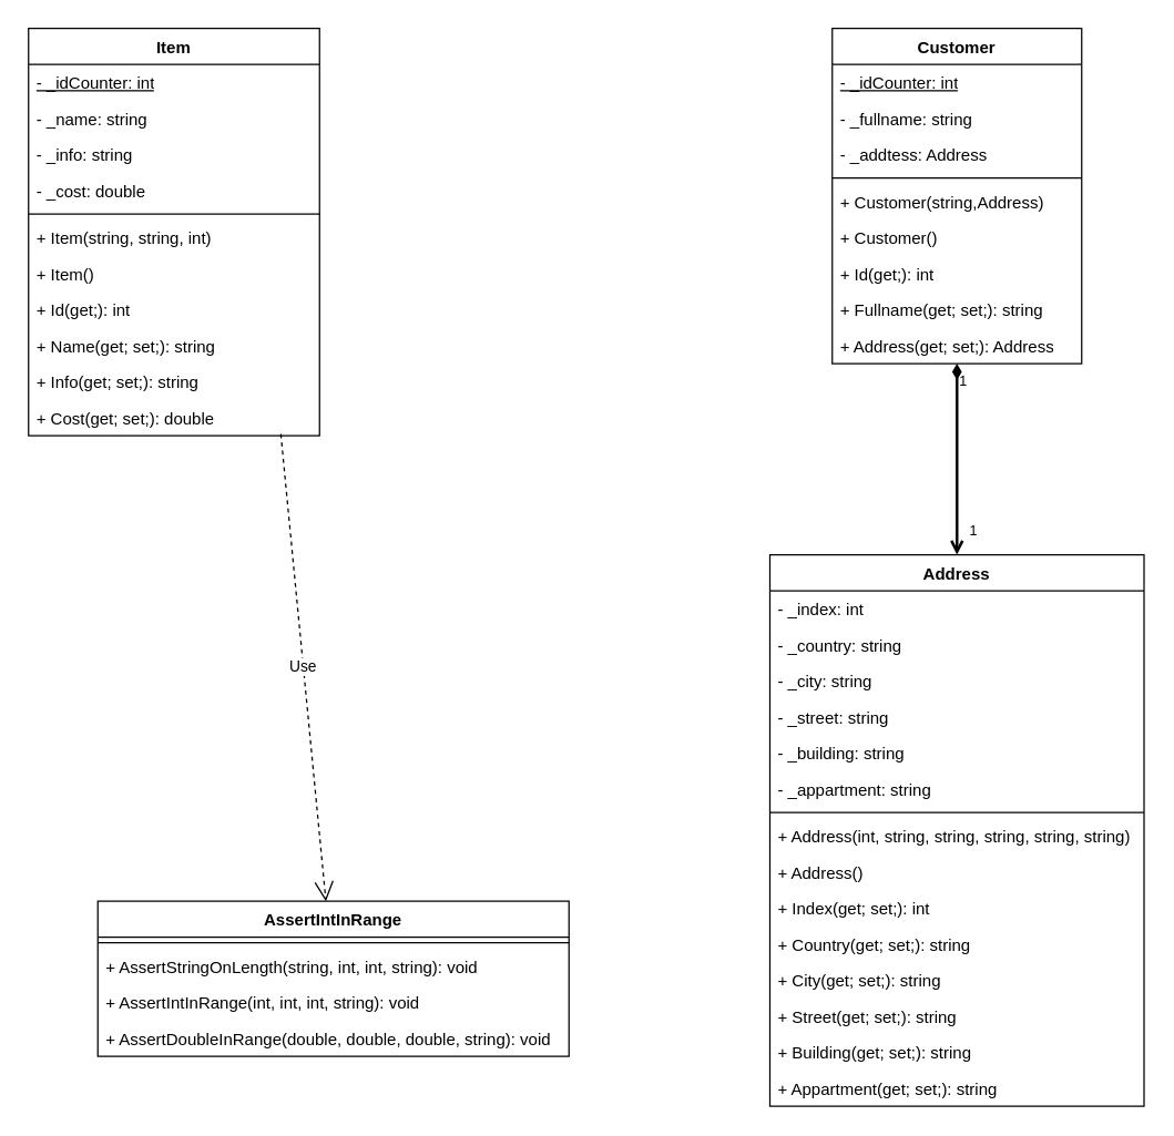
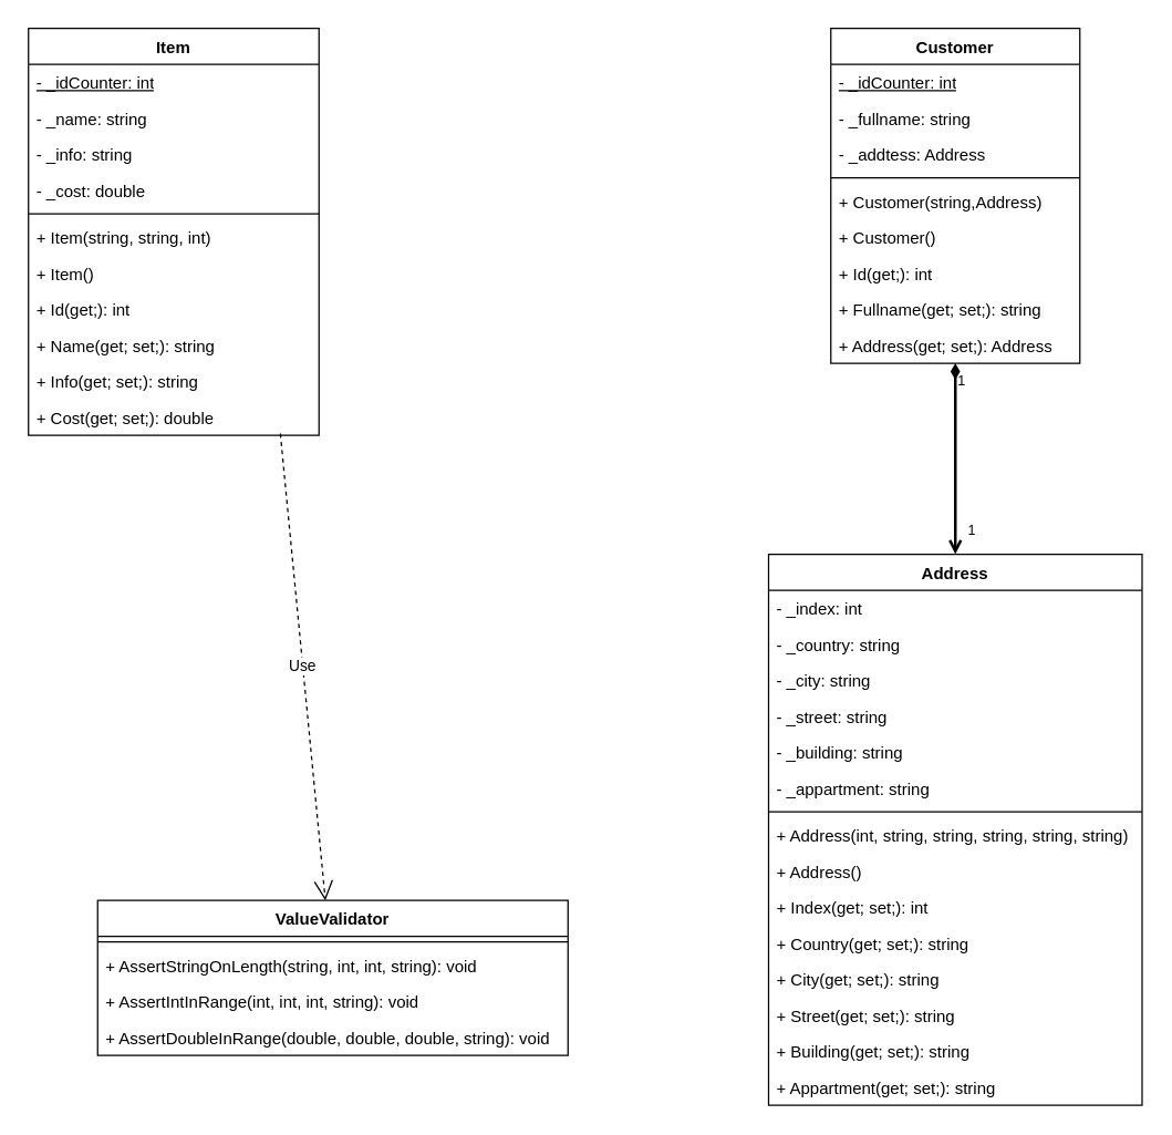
  <mxCell id="0" />
  <mxCell id="1" parent="0" />
  <mxCell id="2" value="Item" style="swimlane;fontStyle=1;align=center;verticalAlign=top;childLayout=stackLayout;horizontal=1;startSize=26;horizontalStack=0;resizeParent=1;resizeParentMax=0;resizeLast=0;collapsible=1;marginBottom=0;whiteSpace=wrap;html=1;" vertex="1" parent="1"><mxGeometry x="20" y="20" width="210" height="294" as="geometry" /></mxCell>
  <mxCell id="3" value="&lt;u&gt;- _idCounter: int&lt;/u&gt;" style="text;strokeColor=none;fillColor=none;align=left;verticalAlign=top;spacingLeft=4;spacingRight=4;overflow=hidden;rotatable=0;points=[[0,0.5],[1,0.5]];portConstraint=eastwest;whiteSpace=wrap;html=1;" vertex="1" parent="2"><mxGeometry y="26" width="210" height="26" as="geometry" /></mxCell>
  <mxCell id="4" value="- _name: string" style="text;strokeColor=none;fillColor=none;align=left;verticalAlign=top;spacingLeft=4;spacingRight=4;overflow=hidden;rotatable=0;points=[[0,0.5],[1,0.5]];portConstraint=eastwest;whiteSpace=wrap;html=1;" vertex="1" parent="2"><mxGeometry y="52" width="210" height="26" as="geometry" /></mxCell>
  <mxCell id="5" value="- _info: string" style="text;strokeColor=none;fillColor=none;align=left;verticalAlign=top;spacingLeft=4;spacingRight=4;overflow=hidden;rotatable=0;points=[[0,0.5],[1,0.5]];portConstraint=eastwest;whiteSpace=wrap;html=1;" vertex="1" parent="2"><mxGeometry y="78" width="210" height="26" as="geometry" /></mxCell>
  <mxCell id="6" value="- _cost: double" style="text;strokeColor=none;fillColor=none;align=left;verticalAlign=top;spacingLeft=4;spacingRight=4;overflow=hidden;rotatable=0;points=[[0,0.5],[1,0.5]];portConstraint=eastwest;whiteSpace=wrap;html=1;" vertex="1" parent="2"><mxGeometry y="104" width="210" height="26" as="geometry" /></mxCell>
  <mxCell id="7" value="" style="line;strokeWidth=1;fillColor=none;align=left;verticalAlign=middle;spacingTop=-1;spacingLeft=3;spacingRight=3;rotatable=0;labelPosition=right;points=[];portConstraint=eastwest;strokeColor=inherit;" vertex="1" parent="2"><mxGeometry y="130" width="210" height="8" as="geometry" /></mxCell>
  <mxCell id="8" value="+ Item(string, string, int)" style="text;strokeColor=none;fillColor=none;align=left;verticalAlign=top;spacingLeft=4;spacingRight=4;overflow=hidden;rotatable=0;points=[[0,0.5],[1,0.5]];portConstraint=eastwest;whiteSpace=wrap;html=1;" vertex="1" parent="2"><mxGeometry y="138" width="210" height="26" as="geometry" /></mxCell>
  <mxCell id="9" value="+ Item()" style="text;strokeColor=none;fillColor=none;align=left;verticalAlign=top;spacingLeft=4;spacingRight=4;overflow=hidden;rotatable=0;points=[[0,0.5],[1,0.5]];portConstraint=eastwest;whiteSpace=wrap;html=1;" vertex="1" parent="2"><mxGeometry y="164" width="210" height="26" as="geometry" /></mxCell>
  <mxCell id="10" value="+ Id(get;): int" style="text;strokeColor=none;fillColor=none;align=left;verticalAlign=top;spacingLeft=4;spacingRight=4;overflow=hidden;rotatable=0;points=[[0,0.5],[1,0.5]];portConstraint=eastwest;whiteSpace=wrap;html=1;" vertex="1" parent="2"><mxGeometry y="190" width="210" height="26" as="geometry" /></mxCell>
  <mxCell id="11" value="+ Name(get; set;): string" style="text;strokeColor=none;fillColor=none;align=left;verticalAlign=top;spacingLeft=4;spacingRight=4;overflow=hidden;rotatable=0;points=[[0,0.5],[1,0.5]];portConstraint=eastwest;whiteSpace=wrap;html=1;" vertex="1" parent="2"><mxGeometry y="216" width="210" height="26" as="geometry" /></mxCell>
  <mxCell id="12" value="+ Info(get; set;): string" style="text;strokeColor=none;fillColor=none;align=left;verticalAlign=top;spacingLeft=4;spacingRight=4;overflow=hidden;rotatable=0;points=[[0,0.5],[1,0.5]];portConstraint=eastwest;whiteSpace=wrap;html=1;" vertex="1" parent="2"><mxGeometry y="242" width="210" height="26" as="geometry" /></mxCell>
  <mxCell id="13" value="+ Cost(get; set;): double" style="text;strokeColor=none;fillColor=none;align=left;verticalAlign=top;spacingLeft=4;spacingRight=4;overflow=hidden;rotatable=0;points=[[0,0.5],[1,0.5]];portConstraint=eastwest;whiteSpace=wrap;html=1;" vertex="1" parent="2"><mxGeometry y="268" width="210" height="26" as="geometry" /></mxCell>
  <mxCell id="14" value="Customer" style="swimlane;fontStyle=1;align=center;verticalAlign=top;childLayout=stackLayout;horizontal=1;startSize=26;horizontalStack=0;resizeParent=1;resizeParentMax=0;resizeLast=0;collapsible=1;marginBottom=0;whiteSpace=wrap;html=1;" vertex="1" parent="1"><mxGeometry x="600" y="20" width="180" height="242" as="geometry" /></mxCell>
  <mxCell id="15" value="&lt;u&gt;- _idCounter: int&lt;/u&gt;" style="text;strokeColor=none;fillColor=none;align=left;verticalAlign=top;spacingLeft=4;spacingRight=4;overflow=hidden;rotatable=0;points=[[0,0.5],[1,0.5]];portConstraint=eastwest;whiteSpace=wrap;html=1;" vertex="1" parent="14"><mxGeometry y="26" width="180" height="26" as="geometry" /></mxCell>
  <mxCell id="16" value="- _fullname: string" style="text;strokeColor=none;fillColor=none;align=left;verticalAlign=top;spacingLeft=4;spacingRight=4;overflow=hidden;rotatable=0;points=[[0,0.5],[1,0.5]];portConstraint=eastwest;whiteSpace=wrap;html=1;" vertex="1" parent="14"><mxGeometry y="52" width="180" height="26" as="geometry" /></mxCell>
  <mxCell id="17" value="- _addtess: Address" style="text;strokeColor=none;fillColor=none;align=left;verticalAlign=top;spacingLeft=4;spacingRight=4;overflow=hidden;rotatable=0;points=[[0,0.5],[1,0.5]];portConstraint=eastwest;whiteSpace=wrap;html=1;" vertex="1" parent="14"><mxGeometry y="78" width="180" height="26" as="geometry" /></mxCell>
  <mxCell id="18" value="" style="line;strokeWidth=1;fillColor=none;align=left;verticalAlign=middle;spacingTop=-1;spacingLeft=3;spacingRight=3;rotatable=0;labelPosition=right;points=[];portConstraint=eastwest;strokeColor=inherit;" vertex="1" parent="14"><mxGeometry y="104" width="180" height="8" as="geometry" /></mxCell>
  <mxCell id="19" value="+ Customer(string,Address)" style="text;strokeColor=none;fillColor=none;align=left;verticalAlign=top;spacingLeft=4;spacingRight=4;overflow=hidden;rotatable=0;points=[[0,0.5],[1,0.5]];portConstraint=eastwest;whiteSpace=wrap;html=1;" vertex="1" parent="14"><mxGeometry y="112" width="180" height="26" as="geometry" /></mxCell>
  <mxCell id="20" value="+ Customer()" style="text;strokeColor=none;fillColor=none;align=left;verticalAlign=top;spacingLeft=4;spacingRight=4;overflow=hidden;rotatable=0;points=[[0,0.5],[1,0.5]];portConstraint=eastwest;whiteSpace=wrap;html=1;" vertex="1" parent="14"><mxGeometry y="138" width="180" height="26" as="geometry" /></mxCell>
  <mxCell id="21" value="+ Id(get;): int" style="text;strokeColor=none;fillColor=none;align=left;verticalAlign=top;spacingLeft=4;spacingRight=4;overflow=hidden;rotatable=0;points=[[0,0.5],[1,0.5]];portConstraint=eastwest;whiteSpace=wrap;html=1;" vertex="1" parent="14"><mxGeometry y="164" width="180" height="26" as="geometry" /></mxCell>
  <mxCell id="22" value="+ Fullname(get; set;): string" style="text;strokeColor=none;fillColor=none;align=left;verticalAlign=top;spacingLeft=4;spacingRight=4;overflow=hidden;rotatable=0;points=[[0,0.5],[1,0.5]];portConstraint=eastwest;whiteSpace=wrap;html=1;" vertex="1" parent="14"><mxGeometry y="190" width="180" height="26" as="geometry" /></mxCell>
  <mxCell id="23" value="+ Address(get; set;): Address" style="text;strokeColor=none;fillColor=none;align=left;verticalAlign=top;spacingLeft=4;spacingRight=4;overflow=hidden;rotatable=0;points=[[0,0.5],[1,0.5]];portConstraint=eastwest;whiteSpace=wrap;html=1;" vertex="1" parent="14"><mxGeometry y="216" width="180" height="26" as="geometry" /></mxCell>
  <mxCell id="24" value="Address" style="swimlane;fontStyle=1;align=center;verticalAlign=top;childLayout=stackLayout;horizontal=1;startSize=26;horizontalStack=0;resizeParent=1;resizeParentMax=0;resizeLast=0;collapsible=1;marginBottom=0;whiteSpace=wrap;html=1;" vertex="1" parent="1"><mxGeometry x="555" y="400" width="270" height="398" as="geometry" /></mxCell>
  <mxCell id="25" value="- _index: int" style="text;strokeColor=none;fillColor=none;align=left;verticalAlign=top;spacingLeft=4;spacingRight=4;overflow=hidden;rotatable=0;points=[[0,0.5],[1,0.5]];portConstraint=eastwest;whiteSpace=wrap;html=1;" vertex="1" parent="24"><mxGeometry y="26" width="270" height="26" as="geometry" /></mxCell>
  <mxCell id="26" value="- _country: string" style="text;strokeColor=none;fillColor=none;align=left;verticalAlign=top;spacingLeft=4;spacingRight=4;overflow=hidden;rotatable=0;points=[[0,0.5],[1,0.5]];portConstraint=eastwest;whiteSpace=wrap;html=1;" vertex="1" parent="24"><mxGeometry y="52" width="270" height="26" as="geometry" /></mxCell>
  <mxCell id="27" value="- _city: string" style="text;strokeColor=none;fillColor=none;align=left;verticalAlign=top;spacingLeft=4;spacingRight=4;overflow=hidden;rotatable=0;points=[[0,0.5],[1,0.5]];portConstraint=eastwest;whiteSpace=wrap;html=1;" vertex="1" parent="24"><mxGeometry y="78" width="270" height="26" as="geometry" /></mxCell>
  <mxCell id="28" value="- _street: string" style="text;strokeColor=none;fillColor=none;align=left;verticalAlign=top;spacingLeft=4;spacingRight=4;overflow=hidden;rotatable=0;points=[[0,0.5],[1,0.5]];portConstraint=eastwest;whiteSpace=wrap;html=1;" vertex="1" parent="24"><mxGeometry y="104" width="270" height="26" as="geometry" /></mxCell>
  <mxCell id="29" value="- _building: string" style="text;strokeColor=none;fillColor=none;align=left;verticalAlign=top;spacingLeft=4;spacingRight=4;overflow=hidden;rotatable=0;points=[[0,0.5],[1,0.5]];portConstraint=eastwest;whiteSpace=wrap;html=1;" vertex="1" parent="24"><mxGeometry y="130" width="270" height="26" as="geometry" /></mxCell>
  <mxCell id="30" value="- _appartment: string" style="text;strokeColor=none;fillColor=none;align=left;verticalAlign=top;spacingLeft=4;spacingRight=4;overflow=hidden;rotatable=0;points=[[0,0.5],[1,0.5]];portConstraint=eastwest;whiteSpace=wrap;html=1;" vertex="1" parent="24"><mxGeometry y="156" width="270" height="26" as="geometry" /></mxCell>
  <mxCell id="31" value="" style="line;strokeWidth=1;fillColor=none;align=left;verticalAlign=middle;spacingTop=-1;spacingLeft=3;spacingRight=3;rotatable=0;labelPosition=right;points=[];portConstraint=eastwest;strokeColor=inherit;" vertex="1" parent="24"><mxGeometry y="182" width="270" height="8" as="geometry" /></mxCell>
  <mxCell id="32" value="+ Address(int, string, string, string, string, string)" style="text;strokeColor=none;fillColor=none;align=left;verticalAlign=top;spacingLeft=4;spacingRight=4;overflow=hidden;rotatable=0;points=[[0,0.5],[1,0.5]];portConstraint=eastwest;whiteSpace=wrap;html=1;" vertex="1" parent="24"><mxGeometry y="190" width="270" height="26" as="geometry" /></mxCell>
  <mxCell id="33" value="+ Address()" style="text;strokeColor=none;fillColor=none;align=left;verticalAlign=top;spacingLeft=4;spacingRight=4;overflow=hidden;rotatable=0;points=[[0,0.5],[1,0.5]];portConstraint=eastwest;whiteSpace=wrap;html=1;" vertex="1" parent="24"><mxGeometry y="216" width="270" height="26" as="geometry" /></mxCell>
  <mxCell id="34" value="+ Index(get; set;): int" style="text;strokeColor=none;fillColor=none;align=left;verticalAlign=top;spacingLeft=4;spacingRight=4;overflow=hidden;rotatable=0;points=[[0,0.5],[1,0.5]];portConstraint=eastwest;whiteSpace=wrap;html=1;" vertex="1" parent="24"><mxGeometry y="242" width="270" height="26" as="geometry" /></mxCell>
  <mxCell id="35" value="+ Country(get; set;): string" style="text;strokeColor=none;fillColor=none;align=left;verticalAlign=top;spacingLeft=4;spacingRight=4;overflow=hidden;rotatable=0;points=[[0,0.5],[1,0.5]];portConstraint=eastwest;whiteSpace=wrap;html=1;" vertex="1" parent="24"><mxGeometry y="268" width="270" height="26" as="geometry" /></mxCell>
  <mxCell id="36" value="+ City(get; set;): string" style="text;strokeColor=none;fillColor=none;align=left;verticalAlign=top;spacingLeft=4;spacingRight=4;overflow=hidden;rotatable=0;points=[[0,0.5],[1,0.5]];portConstraint=eastwest;whiteSpace=wrap;html=1;" vertex="1" parent="24"><mxGeometry y="294" width="270" height="26" as="geometry" /></mxCell>
  <mxCell id="37" value="+ Street(get; set;): string" style="text;strokeColor=none;fillColor=none;align=left;verticalAlign=top;spacingLeft=4;spacingRight=4;overflow=hidden;rotatable=0;points=[[0,0.5],[1,0.5]];portConstraint=eastwest;whiteSpace=wrap;html=1;" vertex="1" parent="24"><mxGeometry y="320" width="270" height="26" as="geometry" /></mxCell>
  <mxCell id="38" value="+ Building(get; set;): string" style="text;strokeColor=none;fillColor=none;align=left;verticalAlign=top;spacingLeft=4;spacingRight=4;overflow=hidden;rotatable=0;points=[[0,0.5],[1,0.5]];portConstraint=eastwest;whiteSpace=wrap;html=1;" vertex="1" parent="24"><mxGeometry y="346" width="270" height="26" as="geometry" /></mxCell>
  <mxCell id="39" value="+ Appartment(get; set;): string" style="text;strokeColor=none;fillColor=none;align=left;verticalAlign=top;spacingLeft=4;spacingRight=4;overflow=hidden;rotatable=0;points=[[0,0.5],[1,0.5]];portConstraint=eastwest;whiteSpace=wrap;html=1;" vertex="1" parent="24"><mxGeometry y="372" width="270" height="26" as="geometry" /></mxCell>
- <mxCell id="40" value="AssertIntInRange" style="swimlane;fontStyle=1;align=center;verticalAlign=top;childLayout=stackLayout;horizontal=1;startSize=26;horizontalStack=0;resizeParent=1;resizeParentMax=0;resizeLast=0;collapsible=1;marginBottom=0;whiteSpace=wrap;html=1;" vertex="1" parent="1"><mxGeometry y="650" width="340" height="112" as="geometry" x="70" /></mxCell>
+ <mxCell id="40" value="ValueValidator" style="swimlane;fontStyle=1;align=center;verticalAlign=top;childLayout=stackLayout;horizontal=1;startSize=26;horizontalStack=0;resizeParent=1;resizeParentMax=0;resizeLast=0;collapsible=1;marginBottom=0;whiteSpace=wrap;html=1;" vertex="1" parent="1"><mxGeometry y="650" width="340" height="112" as="geometry" x="70" /></mxCell>
  <mxCell id="41" value="" style="line;strokeWidth=1;fillColor=none;align=left;verticalAlign=middle;spacingTop=-1;spacingLeft=3;spacingRight=3;rotatable=0;labelPosition=right;points=[];portConstraint=eastwest;strokeColor=inherit;" vertex="1" parent="40"><mxGeometry y="26" width="340" height="8" as="geometry" /></mxCell>
  <mxCell id="42" value="+ AssertStringOnLength(string, int, int, string): void" style="text;strokeColor=none;fillColor=none;align=left;verticalAlign=top;spacingLeft=4;spacingRight=4;overflow=hidden;rotatable=0;points=[[0,0.5],[1,0.5]];portConstraint=eastwest;whiteSpace=wrap;html=1;" vertex="1" parent="40"><mxGeometry y="34" width="340" height="26" as="geometry" /></mxCell>
  <mxCell id="43" value="+ AssertIntInRange(int, int, int, string): void" style="text;strokeColor=none;fillColor=none;align=left;verticalAlign=top;spacingLeft=4;spacingRight=4;overflow=hidden;rotatable=0;points=[[0,0.5],[1,0.5]];portConstraint=eastwest;whiteSpace=wrap;html=1;" vertex="1" parent="40"><mxGeometry y="60" width="340" height="26" as="geometry" /></mxCell>
  <mxCell id="44" value="+ AssertDoubleInRange(double, double, double, string): void" style="text;strokeColor=none;fillColor=none;align=left;verticalAlign=top;spacingLeft=4;spacingRight=4;overflow=hidden;rotatable=0;points=[[0,0.5],[1,0.5]];portConstraint=eastwest;whiteSpace=wrap;html=1;" vertex="1" parent="40"><mxGeometry y="86" width="340" height="26" as="geometry" /></mxCell>
  <mxCell id="45" value="" style="verticalAlign=bottom;html=1;endArrow=open;edgeStyle=orthogonalEdgeStyle;strokeWidth=2;rounded=0;startArrow=diamondThin;startFill=1;endFill=0;" edge="1" parent="1" source="14" target="24"><mxGeometry relative="1" as="geometry"><mxPoint x="530" y="275" as="sourcePoint" /><mxPoint x="530" y="375" as="targetPoint" /></mxGeometry></mxCell>
  <mxCell id="46" value="1" style="resizable=0;html=1;align=left;verticalAlign=top;labelBackgroundColor=none;fontSize=10" connectable="0" vertex="1" parent="45"><mxGeometry x="-1" relative="1" as="geometry" /></mxCell>
  <mxCell id="47" value="1" style="resizable=0;html=1;align=right;verticalAlign=top;labelBackgroundColor=none;fontSize=10" connectable="0" vertex="1" parent="45"><mxGeometry x="1" relative="1" as="geometry"><mxPoint x="15" y="-30" as="offset" /></mxGeometry></mxCell>
  <mxCell id="48" value="Use" style="endArrow=open;endSize=12;dashed=1;html=1;rounded=0;exitX=0.867;exitY=0.954;exitDx=0;exitDy=0;exitPerimeter=0;" edge="1" parent="1" source="13" target="40"><mxGeometry width="160" relative="1" as="geometry"><mxPoint x="330" y="380" as="sourcePoint" /><mxPoint x="396" y="510" as="targetPoint" /></mxGeometry></mxCell>
